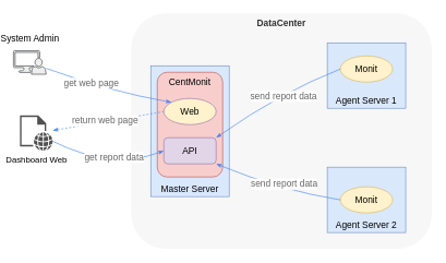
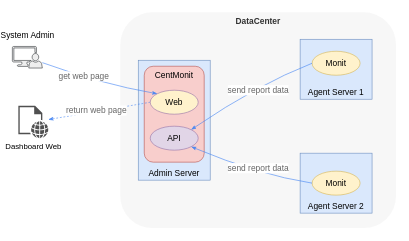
  <mxCell id="0" />
  <mxCell id="1" parent="0" />
  <mxCell id="2" value="DataCenter" style="rounded=1;whiteSpace=wrap;html=1;fontSize=14;fillColor=#f5f5f5;strokeColor=none;dashed=1;verticalAlign=top;fontStyle=1;fontColor=#333333;opacity=80;" parent="1" vertex="1"><mxGeometry x="200" y="20" width="460" height="360" as="geometry" /></mxCell>
- <mxCell id="3" value="Master Server" style="rounded=0;whiteSpace=wrap;html=1;fillColor=#dae8fc;fontSize=14;strokeColor=#6c8ebf;verticalAlign=bottom;" parent="1" vertex="1"><mxGeometry x="230" y="100" width="120" height="200" as="geometry" /></mxCell>
+ <mxCell id="3" value="Admin Server" style="rounded=0;whiteSpace=wrap;html=1;fillColor=#dae8fc;fontSize=14;strokeColor=#6c8ebf;verticalAlign=bottom;" parent="1" vertex="1"><mxGeometry x="230" y="100" width="120" height="200" as="geometry" /></mxCell>
  <mxCell id="4" value="Agent Server 1" style="rounded=0;whiteSpace=wrap;html=1;fillColor=#dae8fc;fontSize=14;strokeColor=#6c8ebf;verticalAlign=bottom;" parent="1" vertex="1"><mxGeometry x="500" y="65" width="120" height="100" as="geometry" /></mxCell>
  <mxCell id="5" value="Agent Server 2" style="rounded=0;whiteSpace=wrap;html=1;fillColor=#dae8fc;fontSize=14;strokeColor=#6c8ebf;verticalAlign=bottom;" parent="1" vertex="1"><mxGeometry x="500" y="255" width="120" height="100" as="geometry" /></mxCell>
  <mxCell id="6" value="Monit" style="ellipse;whiteSpace=wrap;html=1;fillColor=#fff2cc;fontSize=14;strokeColor=#d6b656;" parent="1" vertex="1"><mxGeometry x="520" y="85" width="80" height="40" as="geometry" /></mxCell>
  <mxCell id="7" value="Monit" style="ellipse;whiteSpace=wrap;html=1;fillColor=#fff2cc;fontSize=14;strokeColor=#d6b656;" parent="1" vertex="1"><mxGeometry x="520" y="285" width="80" height="40" as="geometry" /></mxCell>
  <mxCell id="8" value="CentMonit" style="rounded=1;whiteSpace=wrap;html=1;fillColor=#f8cecc;fontSize=14;strokeColor=#b85450;verticalAlign=top;" parent="1" vertex="1"><mxGeometry x="240" y="110" width="100" height="160" as="geometry" /></mxCell>
  <mxCell id="9" value="return web page" style="edgeStyle=none;curved=1;orthogonalLoop=1;jettySize=auto;html=1;exitX=0;exitY=0.5;exitDx=0;exitDy=0;endArrow=classicThin;endFill=1;strokeColor=#4284F3;strokeWidth=1;fontSize=14;fillColor=#1ba1e2;fontColor=#666666;dashed=1;" parent="1" source="10" target="17" edge="1"><mxGeometry x="0.056" y="-2" relative="1" as="geometry"><Array as="points"><mxPoint x="170" y="184" /></Array><mxPoint as="offset" /></mxGeometry></mxCell>
  <mxCell id="10" value="Web" style="ellipse;whiteSpace=wrap;html=1;fillColor=#fff2cc;fontSize=14;strokeColor=#9673a6;" parent="1" vertex="1"><mxGeometry x="250" y="150" width="80" height="40" as="geometry" /></mxCell>
- <mxCell id="11" value="API" style="whiteSpace=wrap;html=1;fillColor=#e1d5e7;fontSize=14;strokeColor=#9673a6;rounded=1;" parent="1" vertex="1"><mxGeometry x="250" y="210" width="80" height="40" as="geometry" /></mxCell>
+ <mxCell id="11" value="API" style="ellipse;whiteSpace=wrap;html=1;fillColor=#e1d5e7;fontSize=14;strokeColor=#9673a6;" parent="1" vertex="1"><mxGeometry x="250" y="210" width="80" height="40" as="geometry" /></mxCell>
  <mxCell id="12" value="send report data" style="orthogonalLoop=1;jettySize=auto;html=1;entryX=1;entryY=0;entryDx=0;entryDy=0;fontSize=14;strokeWidth=1;endArrow=classicThin;endFill=1;fillColor=#1ba1e2;strokeColor=#4284F3;exitX=0;exitY=0.5;exitDx=0;exitDy=0;curved=1;fontColor=#666666;" parent="1" source="6" target="11" edge="1"><mxGeometry x="-0.118" y="8" relative="1" as="geometry"><Array as="points"><mxPoint x="430" y="140" /></Array><mxPoint as="offset" /></mxGeometry></mxCell>
  <mxCell id="13" value="send report data" style="edgeStyle=none;curved=1;orthogonalLoop=1;jettySize=auto;html=1;exitX=0;exitY=0.5;exitDx=0;exitDy=0;entryX=1;entryY=1;entryDx=0;entryDy=0;endArrow=classicThin;endFill=1;strokeColor=#4284F3;strokeWidth=1;fontSize=14;fillColor=#1ba1e2;fontColor=#666666;" parent="1" source="7" target="11" edge="1"><mxGeometry x="-0.102" y="-10" relative="1" as="geometry"><Array as="points"><mxPoint x="430" y="291" /></Array><mxPoint as="offset" /></mxGeometry></mxCell>
  <mxCell id="14" value="get web page" style="edgeStyle=none;curved=1;orthogonalLoop=1;jettySize=auto;html=1;entryX=0;entryY=0;entryDx=0;entryDy=0;endArrow=classicThin;endFill=1;strokeColor=#4284F3;strokeWidth=1;fontSize=14;fillColor=#1ba1e2;labelBackgroundColor=#ffffff;fontColor=#666666;" parent="1" source="15" target="10" edge="1"><mxGeometry x="-0.272" y="2" relative="1" as="geometry"><Array as="points"><mxPoint x="170" y="140" /></Array><mxPoint as="offset" /></mxGeometry></mxCell>
  <mxCell id="15" value="System Admin" style="pointerEvents=1;shadow=0;dashed=0;html=1;strokeColor=#36393d;labelPosition=center;verticalLabelPosition=top;verticalAlign=middle;align=center;fillColor=#eeeeee;shape=mxgraph.mscae.system_center.admin_console;rounded=1;fontSize=14;" parent="1" vertex="1"><mxGeometry x="20" y="77" width="50" height="36" as="geometry" /></mxCell>
- <mxCell id="16" value="get report data" style="edgeStyle=none;curved=1;orthogonalLoop=1;jettySize=auto;html=1;entryX=0;entryY=0.5;entryDx=0;entryDy=0;endArrow=classicThin;endFill=1;strokeColor=#4284F3;strokeWidth=1;fontSize=14;fontColor=#666666;fillColor=#1ba1e2;" parent="1" source="17" target="11" edge="1"><mxGeometry x="0.046" y="22" relative="1" as="geometry"><Array as="points"><mxPoint x="170" y="260" /></Array><mxPoint x="-3" y="1" as="offset" /></mxGeometry></mxCell>
  <mxCell id="17" value="Dashboard Web" style="pointerEvents=1;shadow=0;dashed=0;html=1;strokeColor=none;fillColor=#505050;labelPosition=center;verticalLabelPosition=bottom;verticalAlign=top;outlineConnect=0;align=center;shape=mxgraph.office.concepts.web_page;rounded=0;glass=0;comic=0;fontSize=13;" parent="1" vertex="1"><mxGeometry x="30" y="176" width="50" height="54" as="geometry" /></mxCell>
